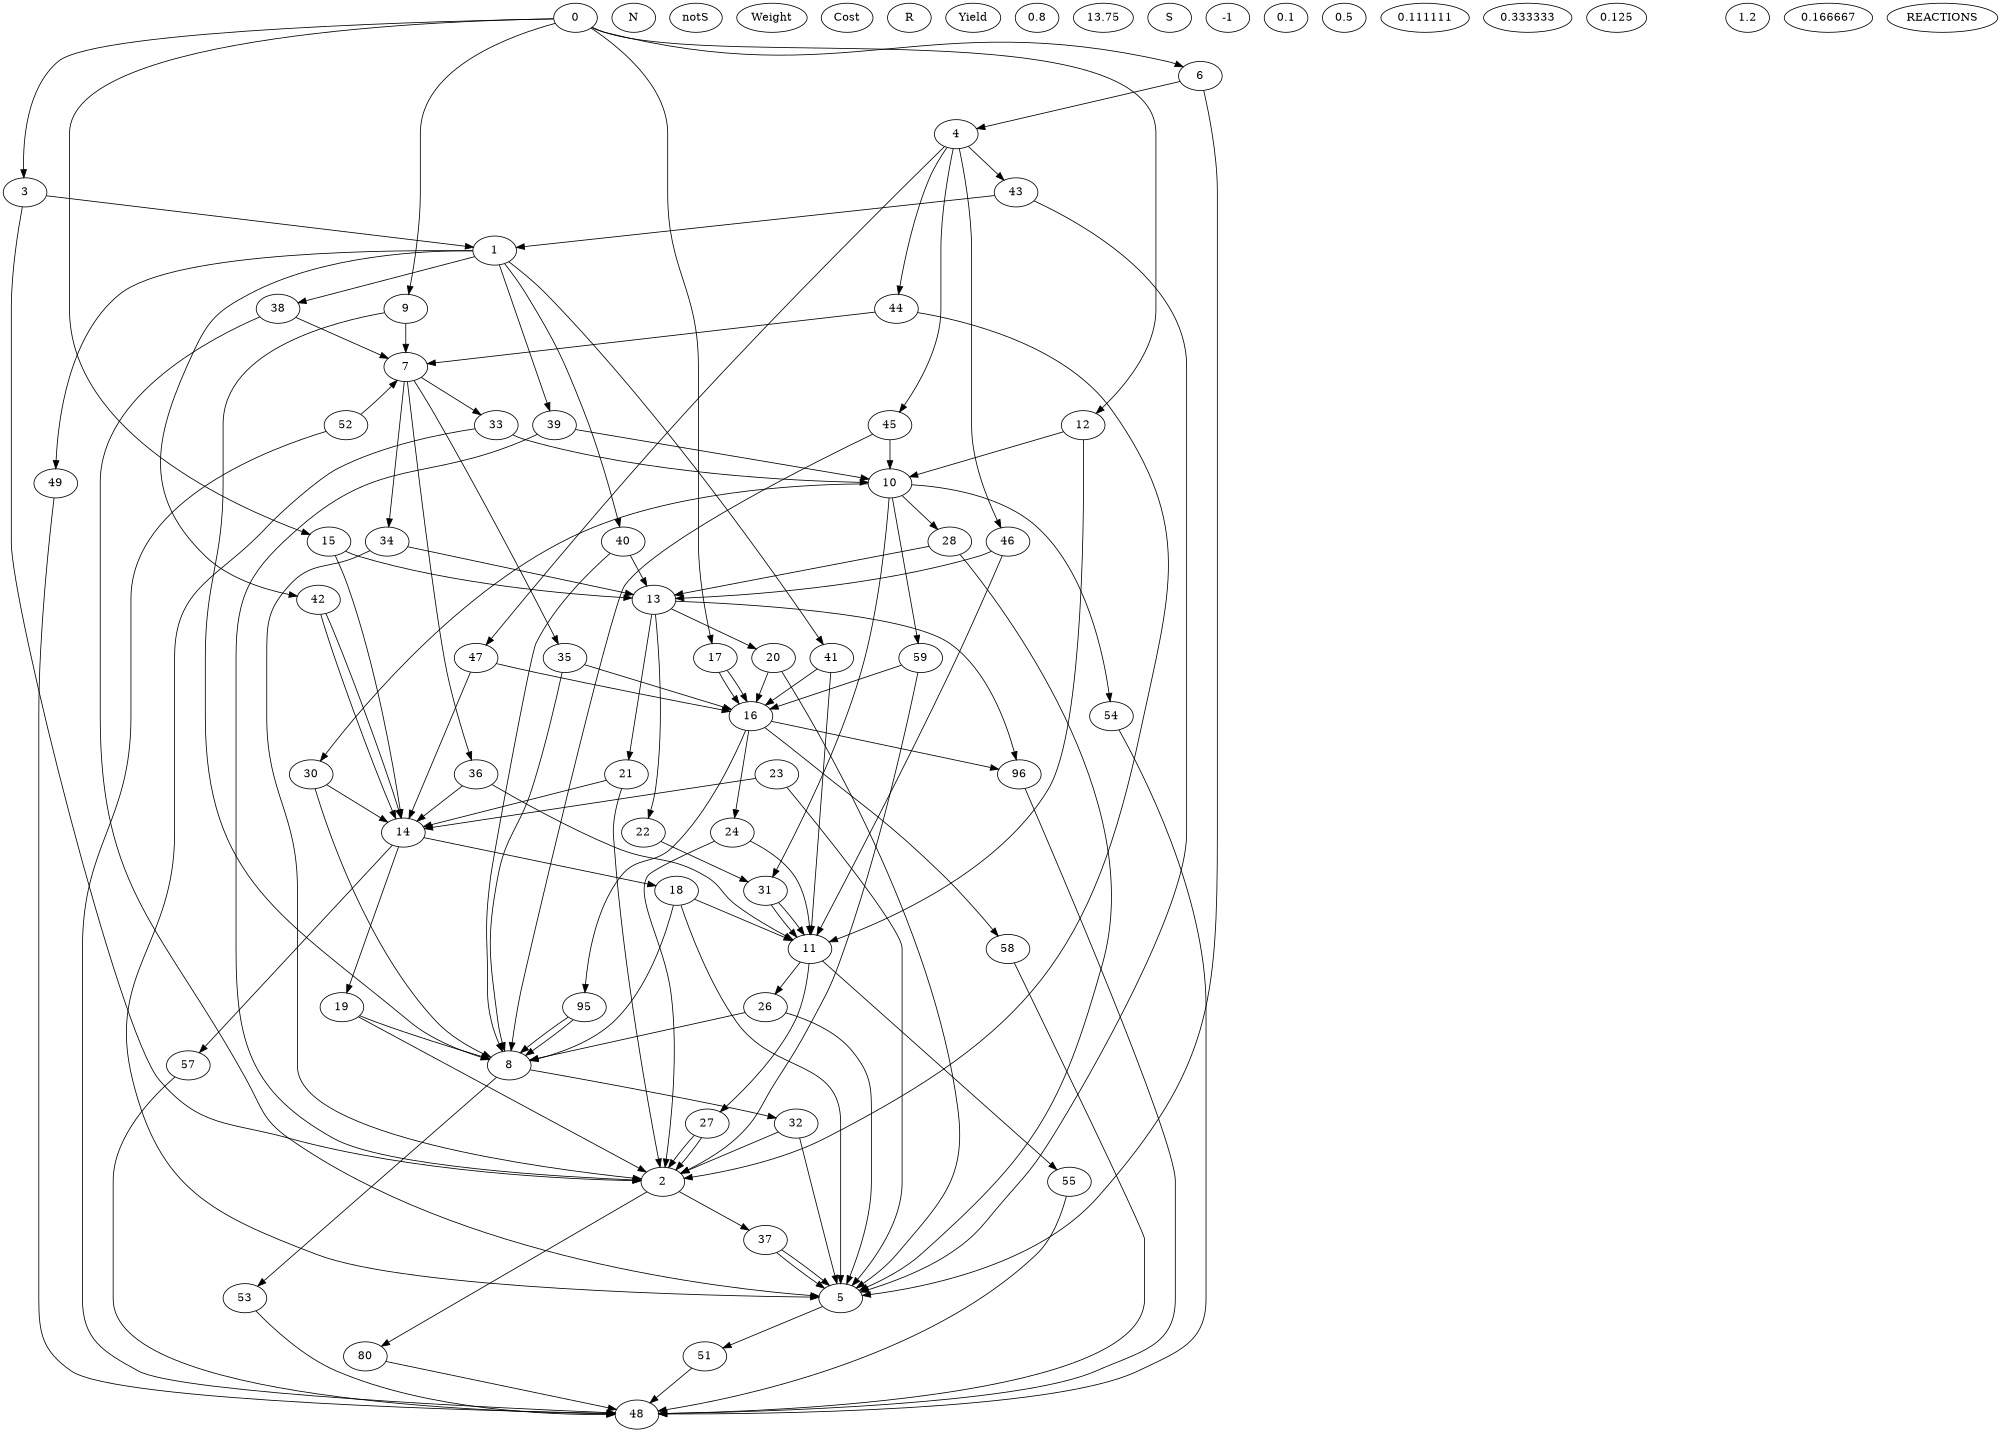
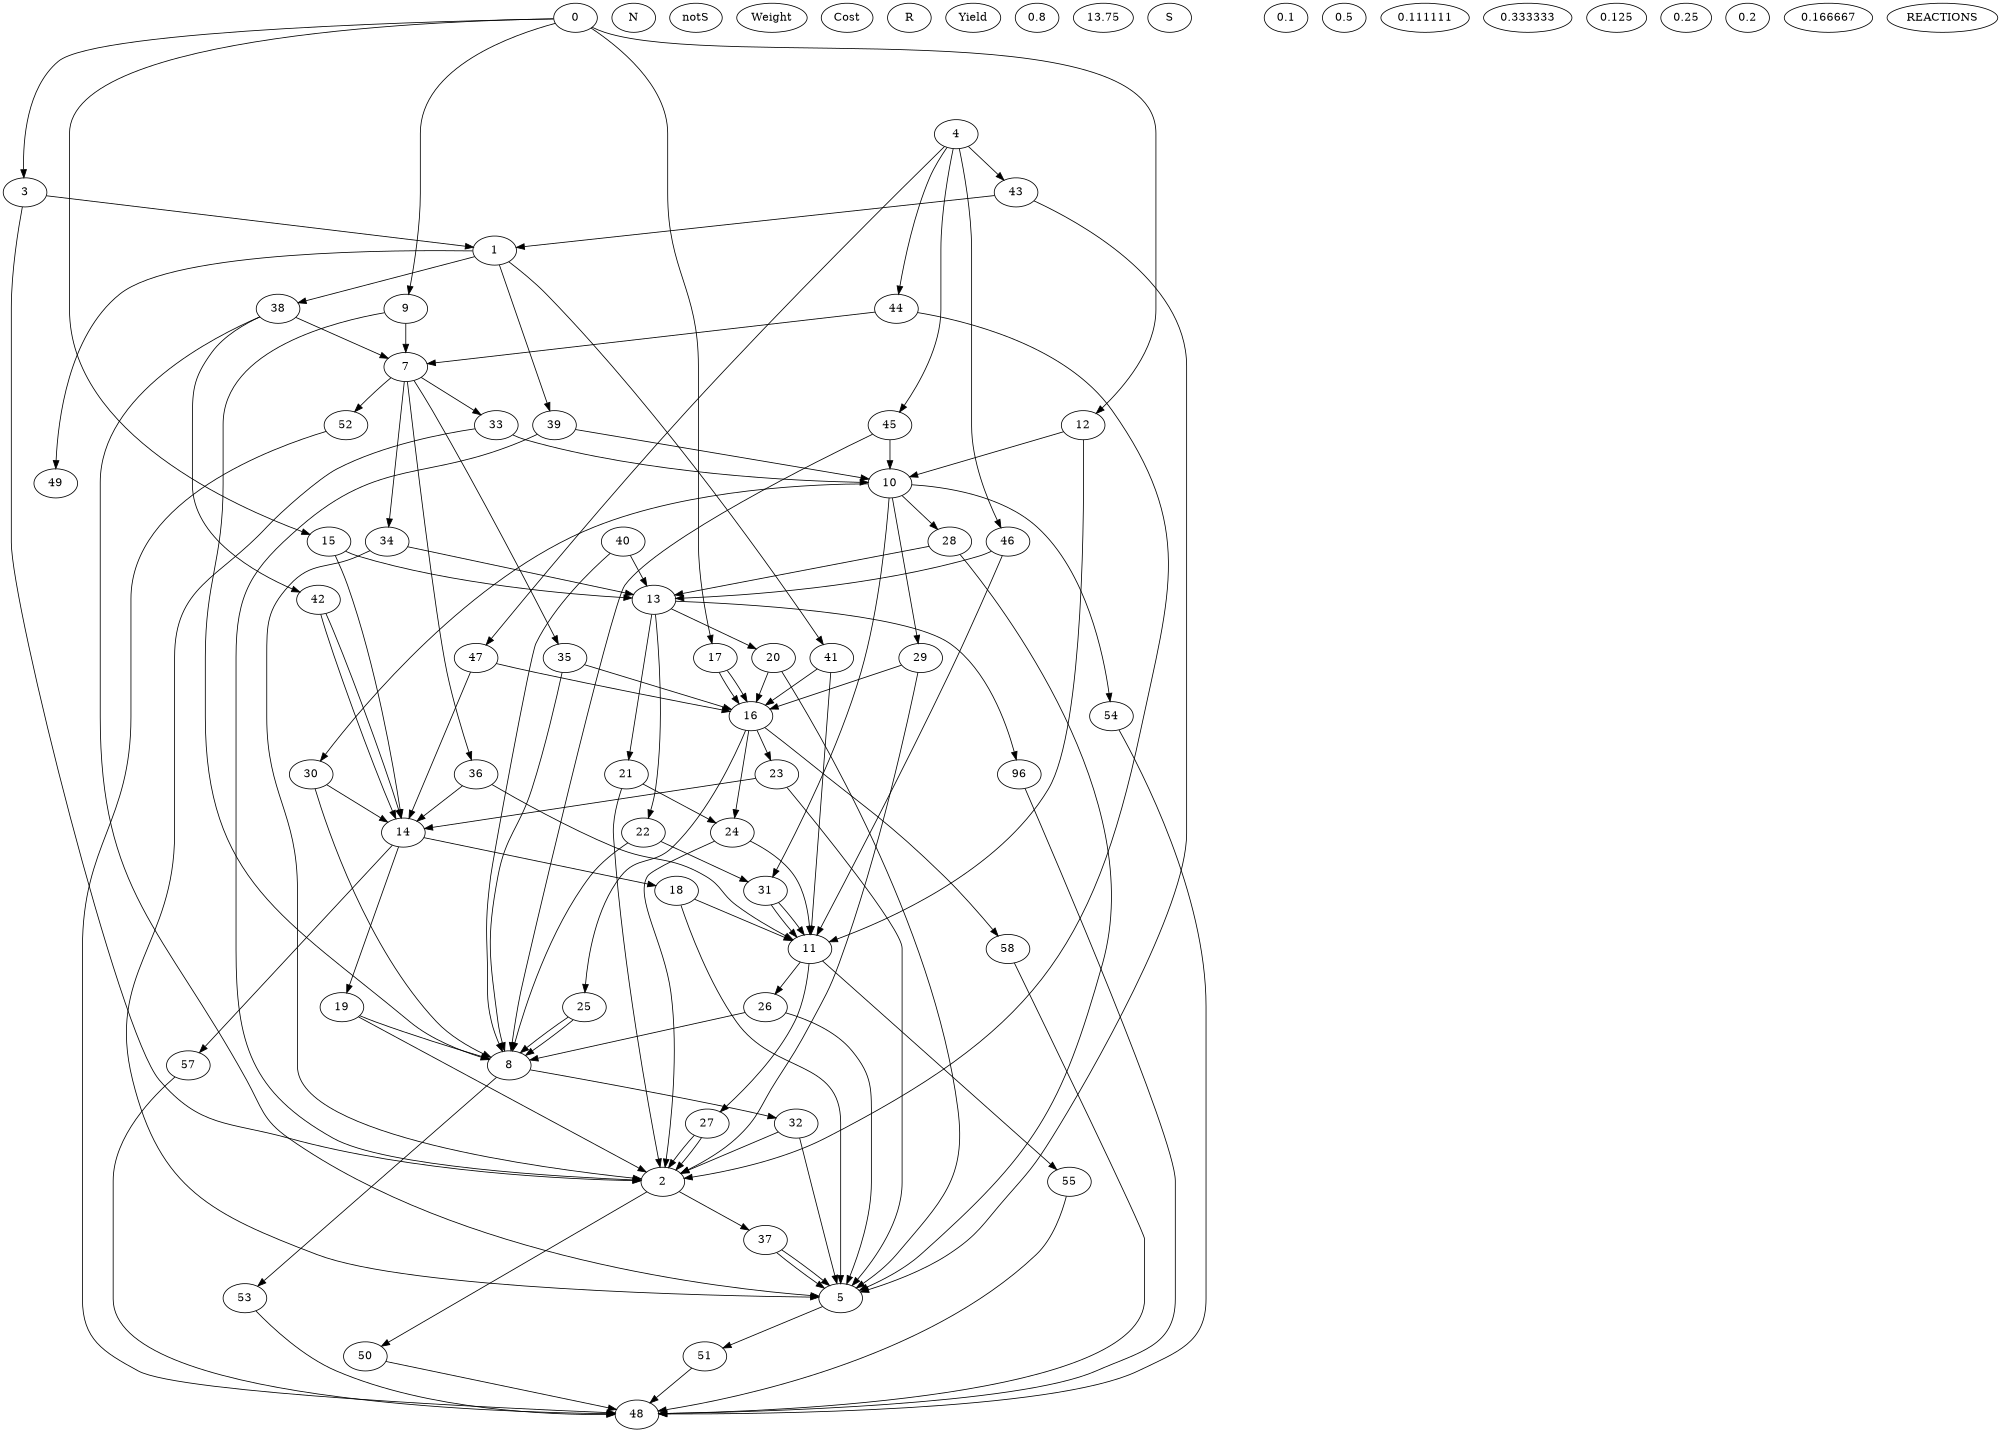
  digraph {
    0
    12
    15
    3
-   6
    9
    17
    10
    11
    13
    14
    1
    2
    4
    5
    7
    8
    16
    N
    notS
    Weight
    28
-   29 [label=59]
+   29
    30
    31
    54
    26
    27
    55
    Cost
    20
    21
    22
    n34 [label=96]
    18
    19
    57
    38
    39
    40
    41
    42
    49
    48
    37
-   50 [label=80]
+   50
    R
    Yield
    0.8
    43
    44
    45
    46
    47
    13.75
    51
    33
    34
    35
    36
    52
    32
    53
    23
    24
-   25 [label=95]
+   25
    58
    S
-   -1
    0.1
    0.5
    0.111111
    0.333333
    0.125
-   0.2 [label=1.2]
+   0.25
+   0.2
    0.166667
    REACTIONS
    0 -> 12
    0 -> 15
    0 -> 3
-   0 -> 6
    0 -> 9
    0 -> 17
    12 -> 10
    12 -> 11
    15 -> 13
    15 -> 14
    3 -> 1
    3 -> 2
-   6 -> 4
-   6 -> 5
    9 -> 7
    9 -> 8
    17 -> 16
    17 -> 16
    10 -> 28
    10 -> 29
    10 -> 30
    10 -> 31
    10 -> 54
    11 -> 26
    11 -> 27
    11 -> 55
    13 -> 20
    13 -> 21
    13 -> 22
    13 -> n34
    14 -> 18
    14 -> 19
    14 -> 57
    1 -> 38
    1 -> 39
-   1 -> 40
    1 -> 41
-   1 -> 42
+   38 -> 42
    1 -> 49
    2 -> 37
    2 -> 50
    4 -> 43
    4 -> 44
    4 -> 45
    4 -> 46
    4 -> 47
    5 -> 51
    7 -> 33
    7 -> 34
    7 -> 35
    7 -> 36
-   52 -> 7
+   7 -> 52
    8 -> 32
    8 -> 53
-   16 -> n34
+   16 -> 23
    16 -> 24
    16 -> 25
    16 -> 58
    28 -> 13
    28 -> 5
    29 -> 2
    29 -> 16
    30 -> 14
    30 -> 8
    31 -> 11
    31 -> 11
    54 -> 48
    26 -> 5
    26 -> 8
    27 -> 2
    27 -> 2
    55 -> 48
    20 -> 5
    20 -> 16
-   21 -> 14
+   21 -> 24
    21 -> 2
-   18 -> 8
+   22 -> 8
    22 -> 31
    n34 -> 48
    18 -> 11
    18 -> 5
    19 -> 2
    19 -> 8
    57 -> 48
    38 -> 5
    38 -> 7
    39 -> 10
    39 -> 2
    40 -> 13
    40 -> 8
    41 -> 11
    41 -> 16
    42 -> 14
    42 -> 14
-   49 -> 48
    37 -> 5
    37 -> 5
    50 -> 48
    43 -> 1
    43 -> 5
    44 -> 2
    44 -> 7
    45 -> 10
    45 -> 8
    46 -> 11
    46 -> 13
    47 -> 14
    47 -> 16
    51 -> 48
    33 -> 10
    33 -> 5
    34 -> 13
    34 -> 2
    35 -> 8
    35 -> 16
    36 -> 11
    36 -> 14
    52 -> 48
    32 -> 2
    32 -> 5
    53 -> 48
    23 -> 14
    23 -> 5
    24 -> 11
    24 -> 2
    25 -> 8
    25 -> 8
    58 -> 48
  }
